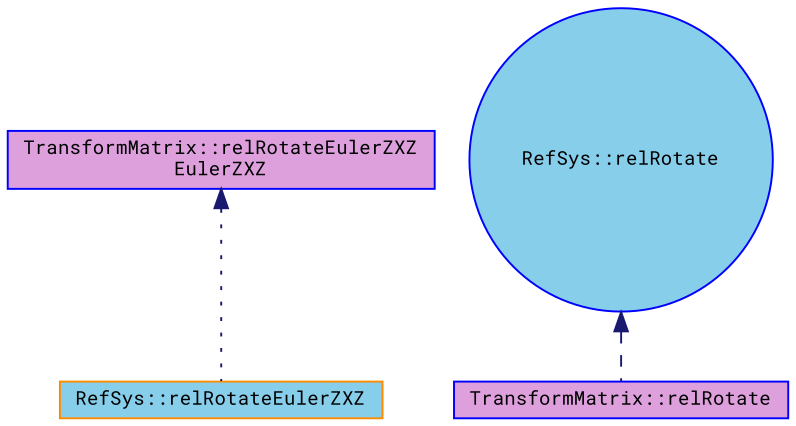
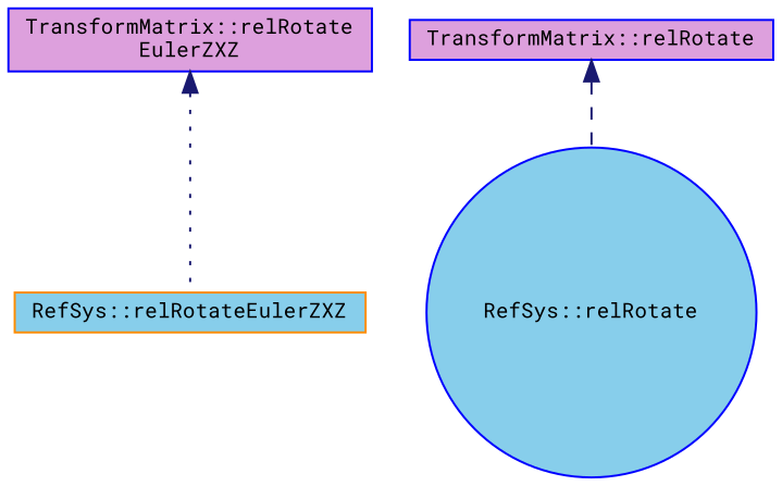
  digraph {
    fontname="Roboto Mono"
    rankdir=TB
    node [color=blue fillcolor=plum fontname="Roboto Mono" fontsize=10 shape=box style=filled]
    edge [color=midnightblue dir=back fontname="Roboto Mono" fontsize=10 labelfontname=Helvetica labelfontsize=10]
-   n1 [height=0.2 label="TransformMatrix::relRotateEulerZXZ\lEulerZXZ" width=0.4]
+   n1 [height=0.2 label="TransformMatrix::relRotate\lEulerZXZ" width=0.4]
    n2 [color=darkorange fillcolor=skyblue height=0.2 label="RefSys::relRotateEulerZXZ" width=0.4]
    n3 [height=0.2 label="TransformMatrix::relRotate" width=0.4]
    n4 [fillcolor=skyblue height=0.2 label="RefSys::relRotate" shape=circle width=0.4]
    n1 -> n2 [style=dotted]
-   n4 -> n3 [style=dashed]
+   n3 -> n4 [style=dashed]
  }
